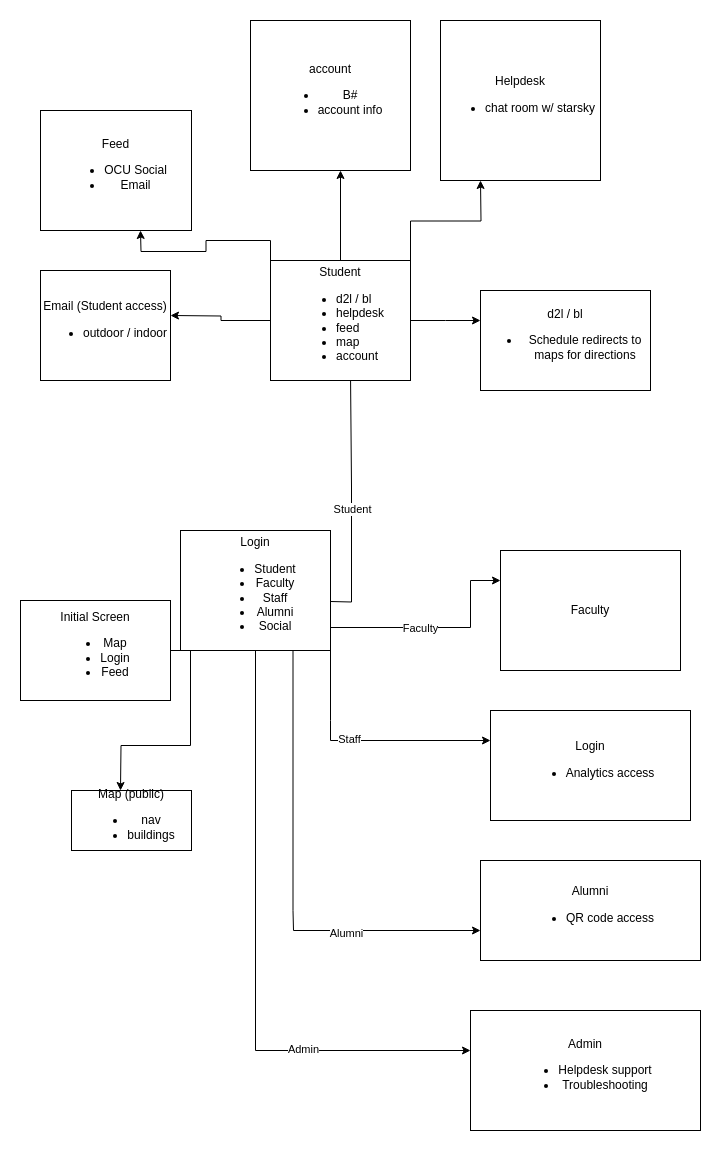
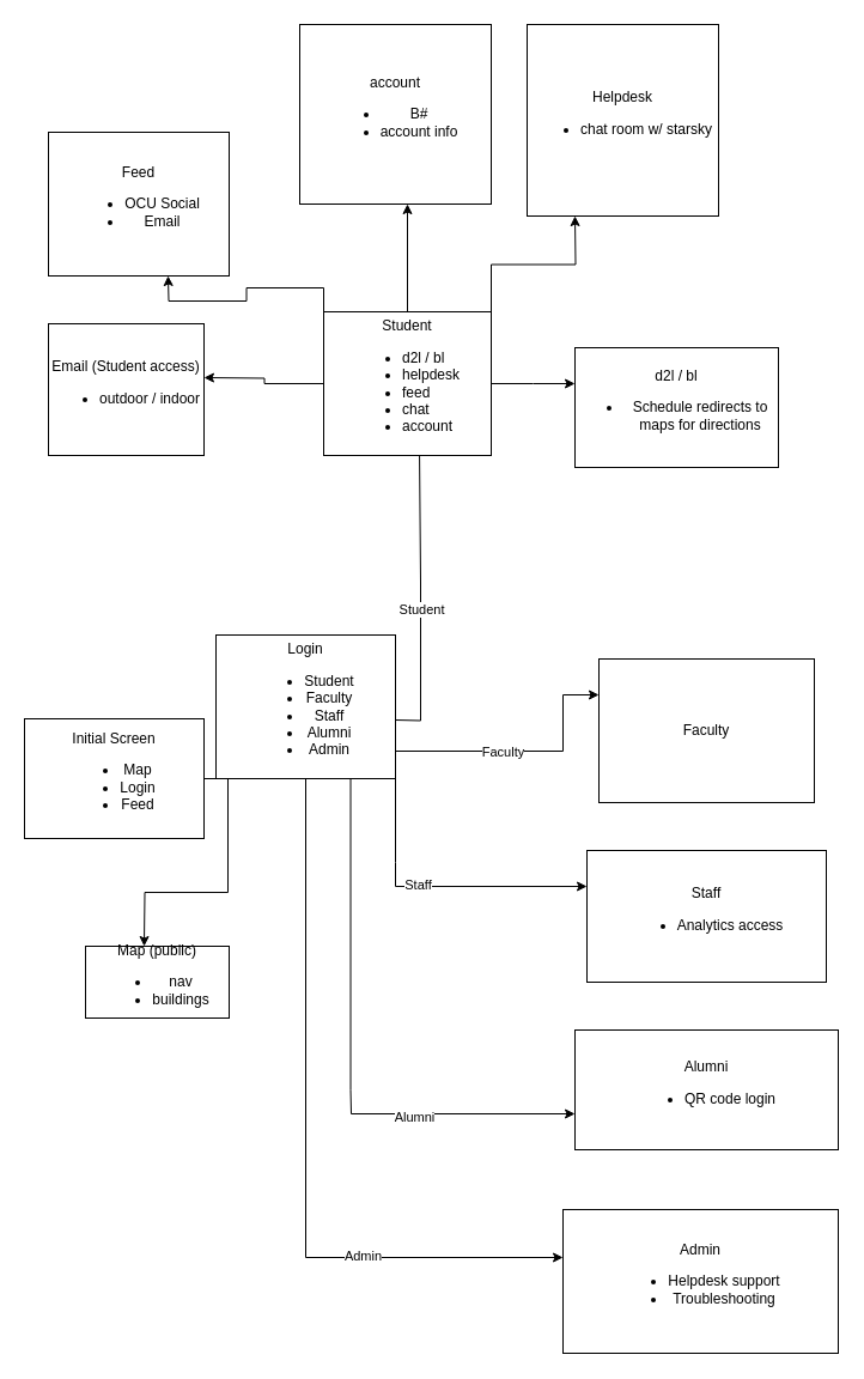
  <mxCell id="0" />
  <mxCell id="1" parent="0" />
  <mxCell id="2" style="edgeStyle=orthogonalEdgeStyle;rounded=0;orthogonalLoop=1;jettySize=auto;html=1;" edge="1" parent="1" source="4"><mxGeometry relative="1" as="geometry"><mxPoint x="180" y="600" as="targetPoint" /></mxGeometry></mxCell>
  <mxCell id="3" style="edgeStyle=orthogonalEdgeStyle;rounded=0;orthogonalLoop=1;jettySize=auto;html=1;exitX=1;exitY=0.5;exitDx=0;exitDy=0;" edge="1" parent="1" source="4"><mxGeometry relative="1" as="geometry"><mxPoint x="120" y="790" as="targetPoint" /></mxGeometry></mxCell>
  <mxCell id="4" value="Initial Screen&lt;br&gt;&lt;ul&gt;&lt;li&gt;Map&lt;/li&gt;&lt;li&gt;Login&lt;/li&gt;&lt;li&gt;Feed&lt;/li&gt;&lt;/ul&gt;" style="rounded=0;whiteSpace=wrap;html=1;" vertex="1" parent="1"><mxGeometry x="20" y="600" width="150" height="100" as="geometry" /></mxCell>
  <mxCell id="5" value="Map (public)&lt;br&gt;&lt;ul&gt;&lt;li&gt;nav&lt;/li&gt;&lt;li&gt;buildings&lt;/li&gt;&lt;/ul&gt;" style="rounded=0;whiteSpace=wrap;html=1;" vertex="1" parent="1"><mxGeometry x="71" y="790" width="120" height="60" as="geometry" /></mxCell>
  <mxCell id="6" style="edgeStyle=orthogonalEdgeStyle;rounded=0;orthogonalLoop=1;jettySize=auto;html=1;" edge="1" parent="1"><mxGeometry relative="1" as="geometry"><mxPoint x="350" y="371" as="targetPoint" /><mxPoint x="330" y="601" as="sourcePoint" /></mxGeometry></mxCell>
  <mxCell id="7" value="Student" style="edgeLabel;html=1;align=center;verticalAlign=middle;resizable=0;points=[];" vertex="1" connectable="0" parent="6"><mxGeometry x="-0.096" relative="1" as="geometry"><mxPoint as="offset" /></mxGeometry></mxCell>
  <mxCell id="8" style="edgeStyle=orthogonalEdgeStyle;rounded=0;orthogonalLoop=1;jettySize=auto;html=1;exitX=1;exitY=0.75;exitDx=0;exitDy=0;" edge="1" parent="1"><mxGeometry relative="1" as="geometry"><mxPoint x="500" y="580" as="targetPoint" /><mxPoint x="330" y="627" as="sourcePoint" /><Array as="points"><mxPoint x="470" y="627" /><mxPoint x="470" y="580" /></Array></mxGeometry></mxCell>
  <mxCell id="9" value="Faculty" style="edgeLabel;html=1;align=center;verticalAlign=middle;resizable=0;points=[];" vertex="1" connectable="0" parent="8"><mxGeometry x="-0.176" relative="1" as="geometry"><mxPoint as="offset" /></mxGeometry></mxCell>
  <mxCell id="10" style="edgeStyle=orthogonalEdgeStyle;rounded=0;orthogonalLoop=1;jettySize=auto;html=1;exitX=1;exitY=1;exitDx=0;exitDy=0;" edge="1" parent="1" source="16"><mxGeometry relative="1" as="geometry"><mxPoint x="490" y="740" as="targetPoint" /><Array as="points"><mxPoint x="330" y="720" /><mxPoint x="330" y="720" /></Array></mxGeometry></mxCell>
  <mxCell id="11" value="Staff" style="edgeLabel;html=1;align=center;verticalAlign=middle;resizable=0;points=[];" vertex="1" connectable="0" parent="10"><mxGeometry x="-0.133" y="2" relative="1" as="geometry"><mxPoint as="offset" /></mxGeometry></mxCell>
  <mxCell id="12" style="edgeStyle=orthogonalEdgeStyle;rounded=0;orthogonalLoop=1;jettySize=auto;html=1;exitX=0.75;exitY=1;exitDx=0;exitDy=0;" edge="1" parent="1" source="16"><mxGeometry relative="1" as="geometry"><mxPoint x="480" y="930" as="targetPoint" /><Array as="points"><mxPoint x="293" y="910" /><mxPoint x="293" y="910" /></Array></mxGeometry></mxCell>
  <mxCell id="13" value="Alumni" style="edgeLabel;html=1;align=center;verticalAlign=middle;resizable=0;points=[];" vertex="1" connectable="0" parent="12"><mxGeometry x="0.424" y="-2" relative="1" as="geometry"><mxPoint as="offset" /></mxGeometry></mxCell>
  <mxCell id="14" style="edgeStyle=orthogonalEdgeStyle;rounded=0;orthogonalLoop=1;jettySize=auto;html=1;exitX=0.5;exitY=1;exitDx=0;exitDy=0;" edge="1" parent="1" source="16"><mxGeometry relative="1" as="geometry"><mxPoint x="470" y="1050" as="targetPoint" /><Array as="points"><mxPoint x="255" y="1050" /></Array></mxGeometry></mxCell>
  <mxCell id="15" value="Admin" style="edgeLabel;html=1;align=center;verticalAlign=middle;resizable=0;points=[];" vertex="1" connectable="0" parent="14"><mxGeometry x="0.455" y="2" relative="1" as="geometry"><mxPoint as="offset" /></mxGeometry></mxCell>
- <mxCell id="16" value="Login&lt;br&gt;&lt;ul&gt;&lt;li&gt;Student&lt;/li&gt;&lt;li&gt;Faculty&lt;/li&gt;&lt;li&gt;Staff&lt;/li&gt;&lt;li&gt;Alumni&lt;/li&gt;&lt;li&gt;Social&lt;/li&gt;&lt;/ul&gt;" style="rounded=0;whiteSpace=wrap;html=1;" vertex="1" parent="1"><mxGeometry x="180" y="530" width="150" height="120" as="geometry" /></mxCell>
+ <mxCell id="16" value="Login&lt;br&gt;&lt;ul&gt;&lt;li&gt;Student&lt;/li&gt;&lt;li&gt;Faculty&lt;/li&gt;&lt;li&gt;Staff&lt;/li&gt;&lt;li&gt;Alumni&lt;/li&gt;&lt;li&gt;Admin&lt;/li&gt;&lt;/ul&gt;" style="rounded=0;whiteSpace=wrap;html=1;" vertex="1" parent="1"><mxGeometry x="180" y="530" width="150" height="120" as="geometry" /></mxCell>
  <mxCell id="17" style="edgeStyle=orthogonalEdgeStyle;rounded=0;orthogonalLoop=1;jettySize=auto;html=1;exitX=0;exitY=0.5;exitDx=0;exitDy=0;" edge="1" parent="1" source="22"><mxGeometry relative="1" as="geometry"><mxPoint x="170" y="315" as="targetPoint" /></mxGeometry></mxCell>
  <mxCell id="18" style="edgeStyle=orthogonalEdgeStyle;rounded=0;orthogonalLoop=1;jettySize=auto;html=1;exitX=0;exitY=0;exitDx=0;exitDy=0;" edge="1" parent="1" source="22"><mxGeometry relative="1" as="geometry"><mxPoint x="140" y="230" as="targetPoint" /></mxGeometry></mxCell>
  <mxCell id="19" style="edgeStyle=orthogonalEdgeStyle;rounded=0;orthogonalLoop=1;jettySize=auto;html=1;exitX=0.5;exitY=0;exitDx=0;exitDy=0;" edge="1" parent="1" source="22"><mxGeometry relative="1" as="geometry"><mxPoint x="340" y="170" as="targetPoint" /></mxGeometry></mxCell>
  <mxCell id="20" style="edgeStyle=orthogonalEdgeStyle;rounded=0;orthogonalLoop=1;jettySize=auto;html=1;exitX=1;exitY=0;exitDx=0;exitDy=0;" edge="1" parent="1" source="22"><mxGeometry relative="1" as="geometry"><mxPoint x="480" y="180" as="targetPoint" /></mxGeometry></mxCell>
  <mxCell id="21" style="edgeStyle=orthogonalEdgeStyle;rounded=0;orthogonalLoop=1;jettySize=auto;html=1;exitX=1;exitY=0.5;exitDx=0;exitDy=0;" edge="1" parent="1" source="22"><mxGeometry relative="1" as="geometry"><mxPoint x="480" y="320" as="targetPoint" /></mxGeometry></mxCell>
- <mxCell id="22" value="Student&lt;br&gt;&lt;ul&gt;&lt;li style=&quot;text-align: left;&quot;&gt;d2l / bl&lt;/li&gt;&lt;li style=&quot;text-align: left;&quot;&gt;helpdesk&lt;/li&gt;&lt;li style=&quot;text-align: left;&quot;&gt;feed&lt;/li&gt;&lt;li style=&quot;text-align: left;&quot;&gt;map&lt;/li&gt;&lt;li style=&quot;text-align: left;&quot;&gt;account&lt;/li&gt;&lt;/ul&gt;" style="rounded=0;whiteSpace=wrap;html=1;" vertex="1" parent="1"><mxGeometry x="270" y="260" width="140" height="120" as="geometry" /></mxCell>
+ <mxCell id="22" value="Student&lt;br&gt;&lt;ul&gt;&lt;li style=&quot;text-align: left;&quot;&gt;d2l / bl&lt;/li&gt;&lt;li style=&quot;text-align: left;&quot;&gt;helpdesk&lt;/li&gt;&lt;li style=&quot;text-align: left;&quot;&gt;feed&lt;/li&gt;&lt;li style=&quot;text-align: left;&quot;&gt;chat&lt;/li&gt;&lt;li style=&quot;text-align: left;&quot;&gt;account&lt;/li&gt;&lt;/ul&gt;" style="rounded=0;whiteSpace=wrap;html=1;" vertex="1" parent="1"><mxGeometry x="270" y="260" width="140" height="120" as="geometry" /></mxCell>
  <mxCell id="23" value="Email (Student access)&lt;br&gt;&lt;ul&gt;&lt;li&gt;outdoor / indoor&lt;/li&gt;&lt;/ul&gt;" style="rounded=0;whiteSpace=wrap;html=1;" vertex="1" parent="1"><mxGeometry x="40" y="270" width="130" height="110" as="geometry" /></mxCell>
  <mxCell id="24" value="Feed&lt;br&gt;&lt;ul&gt;&lt;li&gt;OCU Social&lt;/li&gt;&lt;li&gt;Email&lt;/li&gt;&lt;/ul&gt;" style="rounded=0;whiteSpace=wrap;html=1;" vertex="1" parent="1"><mxGeometry x="40" y="110" width="151" height="120" as="geometry" /></mxCell>
  <mxCell id="25" value="account&lt;br&gt;&lt;ul&gt;&lt;li&gt;B#&lt;/li&gt;&lt;li&gt;account info&lt;/li&gt;&lt;/ul&gt;" style="rounded=0;whiteSpace=wrap;html=1;" vertex="1" parent="1"><mxGeometry x="250" y="20" width="160" height="150" as="geometry" /></mxCell>
  <mxCell id="26" value="Helpdesk&lt;br&gt;&lt;ul&gt;&lt;li&gt;chat room w/ starsky&lt;/li&gt;&lt;/ul&gt;" style="rounded=0;whiteSpace=wrap;html=1;" vertex="1" parent="1"><mxGeometry x="440" y="20" width="160" height="160" as="geometry" /></mxCell>
  <mxCell id="27" value="d2l / bl&lt;br&gt;&lt;ul&gt;&lt;li&gt;Schedule redirects to maps for directions&lt;/li&gt;&lt;/ul&gt;" style="rounded=0;whiteSpace=wrap;html=1;" vertex="1" parent="1"><mxGeometry x="480" y="290" width="170" height="100" as="geometry" /></mxCell>
  <mxCell id="28" value="Faculty" style="rounded=0;whiteSpace=wrap;html=1;" vertex="1" parent="1"><mxGeometry x="500" y="550" width="180" height="120" as="geometry" /></mxCell>
- <mxCell id="29" value="Login&lt;br&gt;&lt;ul&gt;&lt;li&gt;Analytics access&lt;/li&gt;&lt;/ul&gt;" style="rounded=0;whiteSpace=wrap;html=1;" vertex="1" parent="1"><mxGeometry x="490" y="710" width="200" height="110" as="geometry" /></mxCell>
- <mxCell id="30" value="Alumni&lt;br&gt;&lt;ul&gt;&lt;li&gt;QR code access&lt;/li&gt;&lt;/ul&gt;" style="rounded=0;whiteSpace=wrap;html=1;" vertex="1" parent="1"><mxGeometry x="480" y="860" width="220" height="100" as="geometry" /></mxCell>
+ <mxCell id="29" value="Staff&lt;br&gt;&lt;ul&gt;&lt;li&gt;Analytics access&lt;/li&gt;&lt;/ul&gt;" style="rounded=0;whiteSpace=wrap;html=1;" vertex="1" parent="1"><mxGeometry x="490" y="710" width="200" height="110" as="geometry" /></mxCell>
+ <mxCell id="30" value="Alumni&lt;br&gt;&lt;ul&gt;&lt;li&gt;QR code login&lt;/li&gt;&lt;/ul&gt;" style="rounded=0;whiteSpace=wrap;html=1;" vertex="1" parent="1"><mxGeometry x="480" y="860" width="220" height="100" as="geometry" /></mxCell>
  <mxCell id="31" value="Admin&lt;br&gt;&lt;ul&gt;&lt;li&gt;Helpdesk support&lt;/li&gt;&lt;li&gt;Troubleshooting&lt;/li&gt;&lt;/ul&gt;" style="rounded=0;whiteSpace=wrap;html=1;" vertex="1" parent="1"><mxGeometry x="470" y="1010" width="230" height="120" as="geometry" /></mxCell>
